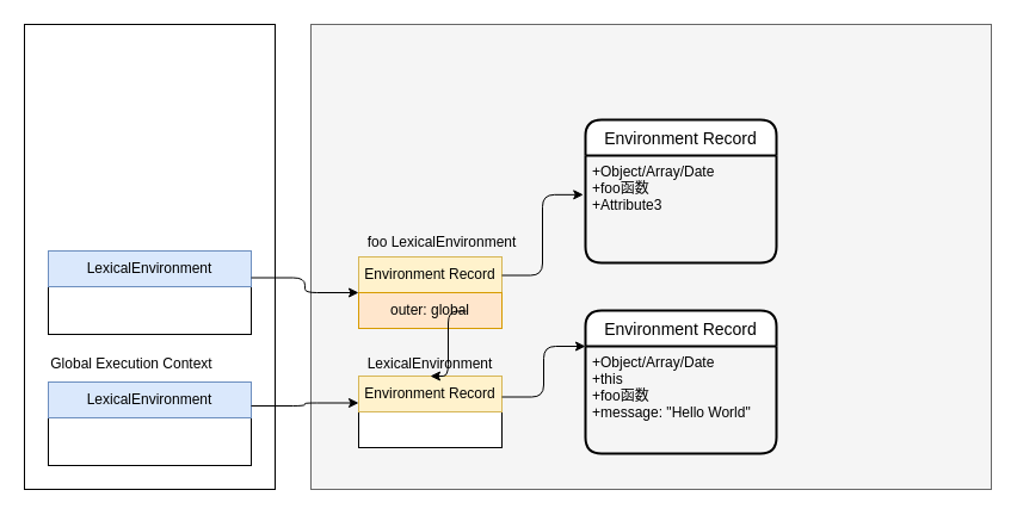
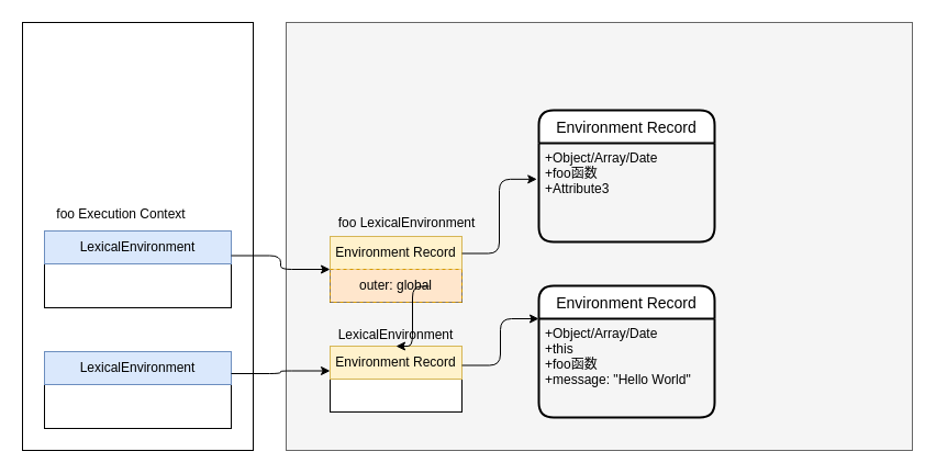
  <mxCell id="0" />
  <mxCell id="1" parent="0" />
  <mxCell id="2" value="" style="rounded=0;whiteSpace=wrap;html=1;" vertex="1" parent="1"><mxGeometry x="20" y="20" width="210" height="390" as="geometry" /></mxCell>
  <mxCell id="3" value="" style="rounded=0;whiteSpace=wrap;html=1;fillColor=#f5f5f5;fontColor=#333333;strokeColor=#666666;" vertex="1" parent="1"><mxGeometry x="260" y="20" width="570" height="390" as="geometry" /></mxCell>
  <mxCell id="4" value="" style="group" vertex="1" connectable="0" parent="1"><mxGeometry x="300" y="290" width="120" height="85" as="geometry" /></mxCell>
  <mxCell id="5" value="LexicalEnvironment" style="text;html=1;strokeColor=none;fillColor=none;align=center;verticalAlign=middle;whiteSpace=wrap;rounded=0;" vertex="1" parent="4"><mxGeometry x="30" width="60" height="30" as="geometry" /></mxCell>
  <mxCell id="6" value="" style="rounded=0;whiteSpace=wrap;html=1;" vertex="1" parent="4"><mxGeometry y="25" width="120" height="60" as="geometry" /></mxCell>
  <mxCell id="7" value="Environment Record" style="rounded=0;whiteSpace=wrap;html=1;fillColor=#fff2cc;strokeColor=#d6b656;" vertex="1" parent="4"><mxGeometry y="25" width="120" height="30" as="geometry" /></mxCell>
  <mxCell id="8" value="Environment Record" style="swimlane;childLayout=stackLayout;horizontal=1;startSize=30;horizontalStack=0;rounded=1;fontSize=14;fontStyle=0;strokeWidth=2;resizeParent=0;resizeLast=1;shadow=0;dashed=0;align=center;" vertex="1" parent="1"><mxGeometry x="490" y="260" width="160" height="120" as="geometry" /></mxCell>
  <mxCell id="9" value="+Object/Array/Date&#10;+this&#10;+foo函数&#10;+message: &quot;Hello World&quot;" style="align=left;strokeColor=none;fillColor=none;spacingLeft=4;fontSize=12;verticalAlign=top;resizable=0;rotatable=0;part=1;" vertex="1" parent="8"><mxGeometry y="30" width="160" height="90" as="geometry" /></mxCell>
  <mxCell id="10" value="Environment Record" style="swimlane;childLayout=stackLayout;horizontal=1;startSize=30;horizontalStack=0;rounded=1;fontSize=14;fontStyle=0;strokeWidth=2;resizeParent=0;resizeLast=1;shadow=0;dashed=0;align=center;" vertex="1" parent="1"><mxGeometry x="490" y="100" width="160" height="120" as="geometry" /></mxCell>
  <mxCell id="11" value="+Object/Array/Date&#10;+foo函数&#10;+Attribute3" style="align=left;strokeColor=none;fillColor=none;spacingLeft=4;fontSize=12;verticalAlign=top;resizable=0;rotatable=0;part=1;" vertex="1" parent="10"><mxGeometry y="30" width="160" height="90" as="geometry" /></mxCell>
  <mxCell id="12" value="" style="group" vertex="1" connectable="0" parent="1"><mxGeometry x="40" y="290" width="170" height="100" as="geometry" /></mxCell>
  <mxCell id="13" value="" style="rounded=0;whiteSpace=wrap;html=1;" vertex="1" parent="12"><mxGeometry y="30" width="170" height="70" as="geometry" /></mxCell>
- <mxCell id="14" value="Global Execution Context" style="text;html=1;strokeColor=none;fillColor=none;align=center;verticalAlign=middle;whiteSpace=wrap;rounded=0;" vertex="1" parent="12"><mxGeometry width="140" height="30" as="geometry" /></mxCell>
  <mxCell id="15" value="LexicalEnvironment" style="rounded=0;whiteSpace=wrap;html=1;fillColor=#dae8fc;strokeColor=#6c8ebf;" vertex="1" parent="12"><mxGeometry y="30" width="170" height="30" as="geometry" /></mxCell>
  <mxCell id="16" value="" style="edgeStyle=elbowEdgeStyle;elbow=horizontal;endArrow=classic;html=1;entryX=0;entryY=0.75;entryDx=0;entryDy=0;" edge="1" parent="1" target="7"><mxGeometry width="50" height="50" relative="1" as="geometry"><mxPoint x="210" y="340" as="sourcePoint" /><mxPoint x="260" y="290" as="targetPoint" /></mxGeometry></mxCell>
  <mxCell id="17" value="" style="edgeStyle=elbowEdgeStyle;elbow=horizontal;endArrow=classic;html=1;entryX=0;entryY=0;entryDx=0;entryDy=0;" edge="1" parent="1" target="9"><mxGeometry width="50" height="50" relative="1" as="geometry"><mxPoint x="420" y="332.5" as="sourcePoint" /><mxPoint x="510" y="330" as="targetPoint" /></mxGeometry></mxCell>
  <mxCell id="18" value="" style="group" vertex="1" connectable="0" parent="1"><mxGeometry x="40" y="180" width="170" height="100" as="geometry" /></mxCell>
  <mxCell id="19" value="" style="rounded=0;whiteSpace=wrap;html=1;" vertex="1" parent="18"><mxGeometry y="30" width="170" height="70" as="geometry" /></mxCell>
+ <mxCell id="20" value="foo Execution Context" style="text;html=1;strokeColor=none;fillColor=none;align=center;verticalAlign=middle;whiteSpace=wrap;rounded=0;" vertex="1" parent="18"><mxGeometry width="140" height="30" as="geometry" /></mxCell>
  <mxCell id="21" value="LexicalEnvironment" style="rounded=0;whiteSpace=wrap;html=1;fillColor=#dae8fc;strokeColor=#6c8ebf;" vertex="1" parent="18"><mxGeometry y="30" width="170" height="30" as="geometry" /></mxCell>
  <mxCell id="22" value="" style="rounded=0;whiteSpace=wrap;html=1;" vertex="1" parent="1"><mxGeometry x="300" y="215" width="120" height="60" as="geometry" /></mxCell>
  <mxCell id="23" value="Environment Record" style="rounded=0;whiteSpace=wrap;html=1;fillColor=#fff2cc;strokeColor=#d6b656;" vertex="1" parent="1"><mxGeometry x="300" y="215" width="120" height="30" as="geometry" /></mxCell>
  <mxCell id="24" value="" style="group" vertex="1" connectable="0" parent="1"><mxGeometry x="260" y="188" width="220" height="87" as="geometry" /></mxCell>
  <mxCell id="25" value="foo LexicalEnvironment" style="text;html=1;strokeColor=none;fillColor=none;align=center;verticalAlign=middle;whiteSpace=wrap;rounded=0;" vertex="1" parent="24"><mxGeometry width="220" height="30" as="geometry" /></mxCell>
- <mxCell id="26" value="outer: global" style="rounded=0;whiteSpace=wrap;html=1;fillColor=#ffe6cc;strokeColor=#d79b00;" vertex="1" parent="24"><mxGeometry x="40" y="57" width="120" height="30" as="geometry" /></mxCell>
+ <mxCell id="26" value="outer: global" style="rounded=0;whiteSpace=wrap;html=1;fillColor=#ffe6cc;strokeColor=#d79b00;dashed=1;" vertex="1" parent="24"><mxGeometry x="40" y="57" width="120" height="30" as="geometry" /></mxCell>
  <mxCell id="27" value="" style="edgeStyle=elbowEdgeStyle;elbow=horizontal;endArrow=classic;html=1;entryX=0.5;entryY=0;entryDx=0;entryDy=0;" edge="1" parent="24" target="7"><mxGeometry width="50" height="50" relative="1" as="geometry"><mxPoint x="130" y="72.5" as="sourcePoint" /><mxPoint x="200" y="30" as="targetPoint" /></mxGeometry></mxCell>
  <mxCell id="28" value="" style="edgeStyle=elbowEdgeStyle;elbow=horizontal;endArrow=classic;html=1;entryX=-0.011;entryY=0.365;entryDx=0;entryDy=0;entryPerimeter=0;" edge="1" parent="24" target="11"><mxGeometry width="50" height="50" relative="1" as="geometry"><mxPoint x="160" y="42.5" as="sourcePoint" /><mxPoint x="230" as="targetPoint" /></mxGeometry></mxCell>
  <mxCell id="29" value="" style="edgeStyle=elbowEdgeStyle;elbow=horizontal;endArrow=classic;html=1;entryX=0;entryY=0;entryDx=0;entryDy=0;" edge="1" parent="1" target="26"><mxGeometry width="50" height="50" relative="1" as="geometry"><mxPoint x="210" y="232.5" as="sourcePoint" /><mxPoint x="300" y="230" as="targetPoint" /></mxGeometry></mxCell>
